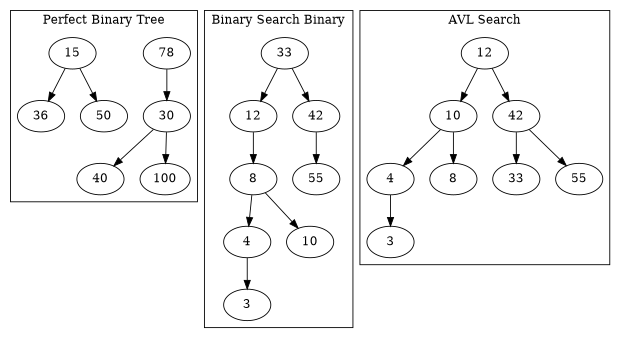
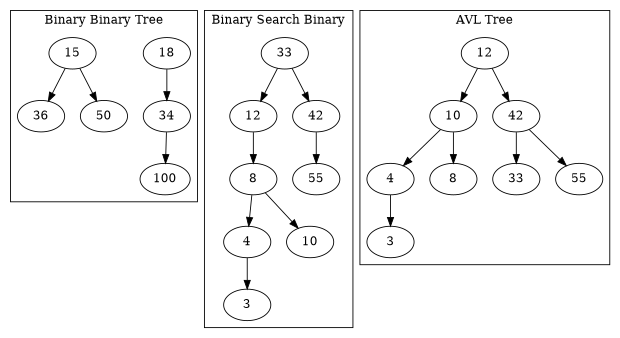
  digraph {
-   18 [label=78]
+   18
    15
-   30
+   30 [label=34]
    n4 [label=36]
    50
-   40
    100
    33
    12
    42
    8
    55
    4
    10
    3
    n16 [label=33]
    n17 [label=12]
    n18 [label=10]
    n19 [label=42]
    n20 [label=4]
    n21 [label=3]
    n22 [label=8]
    n23 [label=55]
    subgraph cluster_1 {
-     label="Perfect Binary Tree"
+     label="Binary Binary Tree"
      18
      15
      30
      n4
      50
-     40
      100
    }
    subgraph cluster_2 {
      label="Binary Search Binary"
      33
      12
      42
      8
      55
      4
      10
      3
    }
    subgraph cluster_3 {
-     label="AVL Search"
+     label="AVL Tree"
      n16
      n17
      n18
      n19
      n20
      n21
      n22
      n23
    }
    18 -> 30
    15 -> n4
    15 -> 50
-   30 -> 40
    30 -> 100
    33 -> 12
    33 -> 42
    12 -> 8
    42 -> 55
    8 -> 4
    8 -> 10
    4 -> 3
    n17 -> n18
    n17 -> n19
    n18 -> n20
    n18 -> n22
    n19 -> n16
    n19 -> n23
    n20 -> n21
  }
